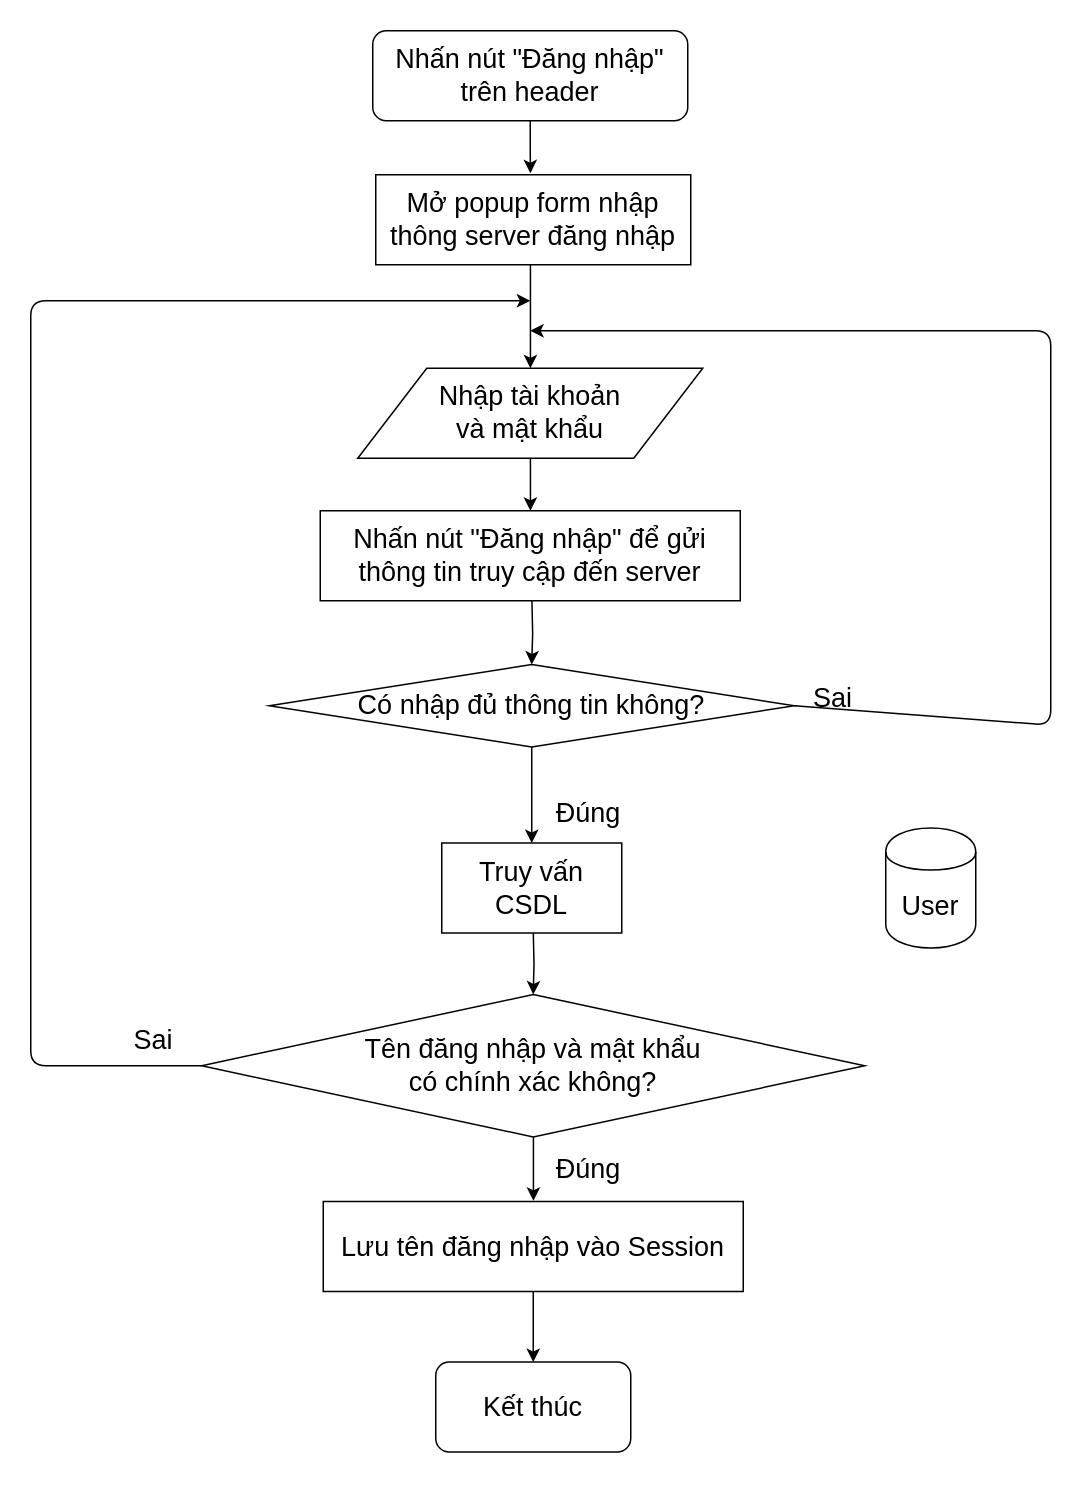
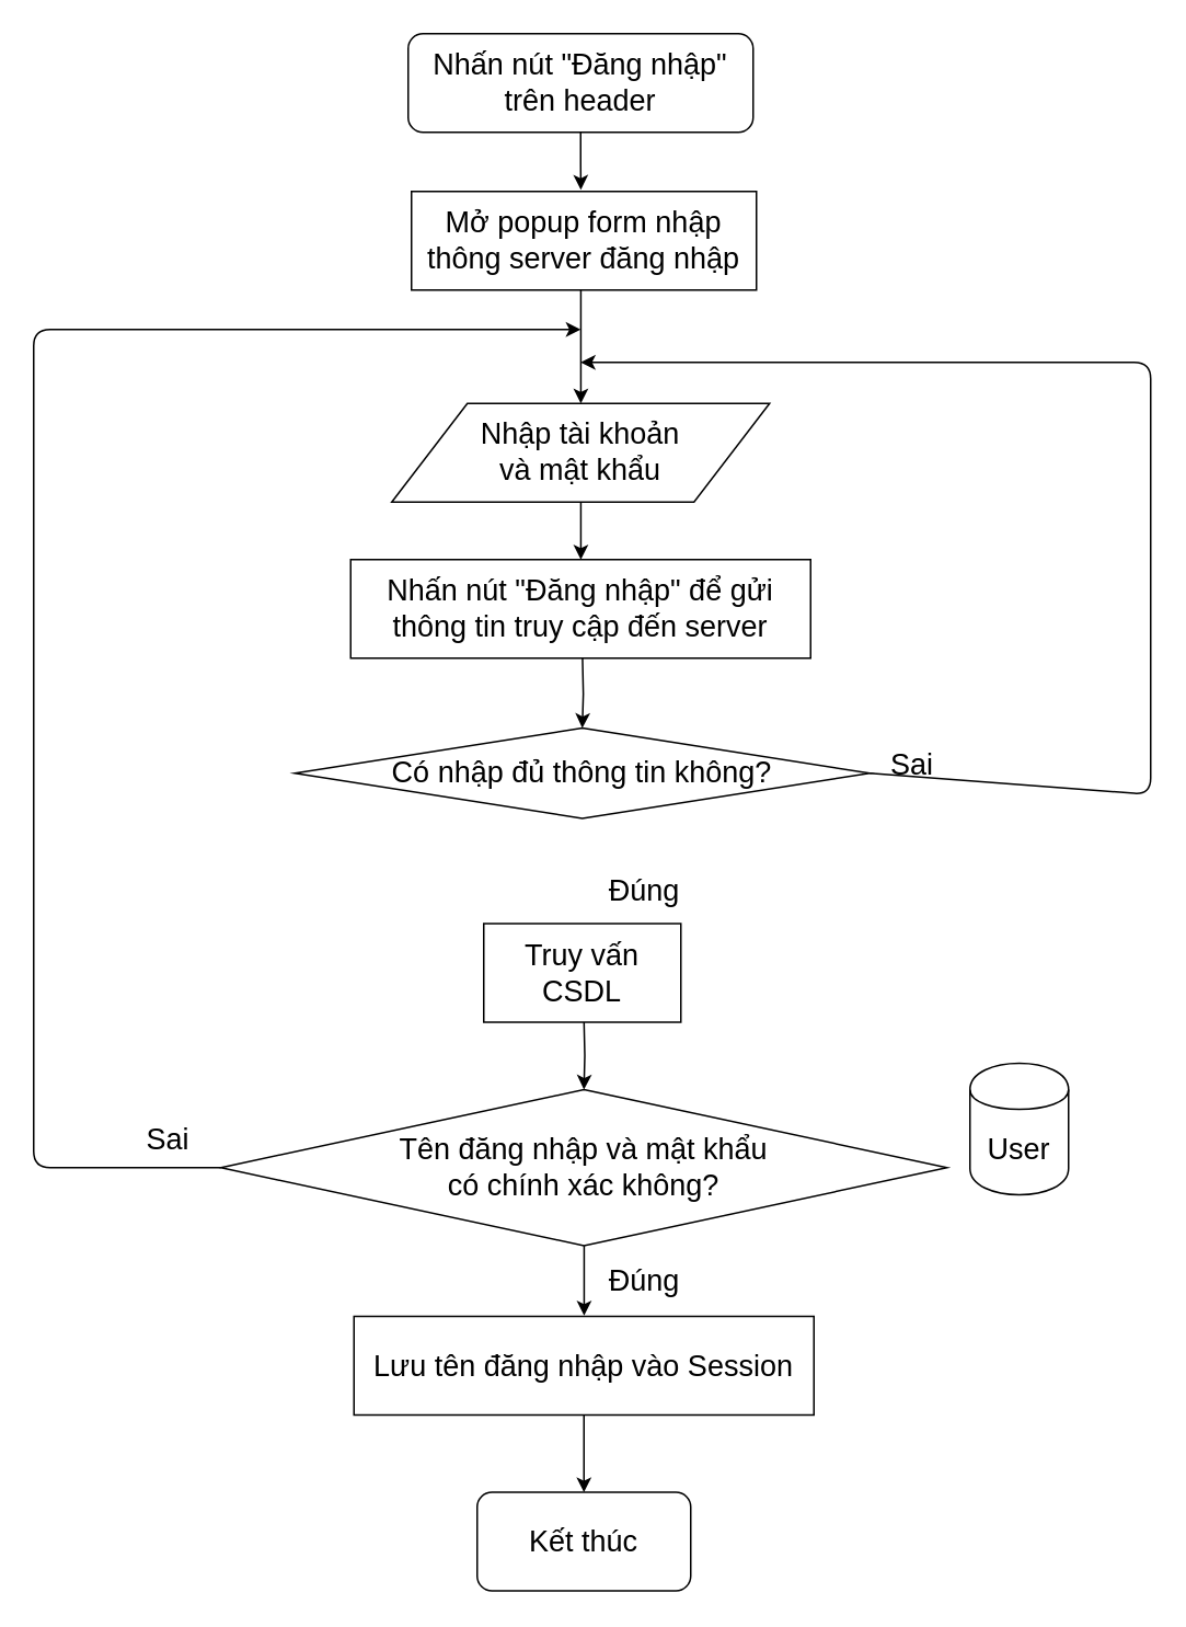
  <mxCell id="0" />
  <mxCell id="1" parent="0" />
  <mxCell id="2" value="" style="edgeStyle=orthogonalEdgeStyle;rounded=0;orthogonalLoop=1;jettySize=auto;html=1;fontSize=18;" edge="1" parent="1" source="3"><mxGeometry relative="1" as="geometry"><mxPoint x="353.118" y="115" as="targetPoint" /></mxGeometry></mxCell>
  <mxCell id="3" value="Nhấn nút &quot;Đăng nhập&quot; trên header" style="rounded=1;whiteSpace=wrap;html=1;fontSize=18;" vertex="1" parent="1"><mxGeometry x="248" y="20" width="210" height="60" as="geometry" /></mxCell>
  <mxCell id="4" value="" style="edgeStyle=orthogonalEdgeStyle;rounded=0;orthogonalLoop=1;jettySize=auto;html=1;fontSize=18;exitX=0.5;exitY=1;exitDx=0;exitDy=0;" edge="1" parent="1"><mxGeometry relative="1" as="geometry"><mxPoint x="353.118" y="175.588" as="sourcePoint" /><mxPoint x="353.118" y="245" as="targetPoint" /></mxGeometry></mxCell>
  <mxCell id="5" value="" style="edgeStyle=orthogonalEdgeStyle;rounded=0;orthogonalLoop=1;jettySize=auto;html=1;fontSize=18;" edge="1" parent="1"><mxGeometry relative="1" as="geometry"><mxPoint x="353.118" y="305" as="sourcePoint" /><mxPoint x="353.118" y="340" as="targetPoint" /></mxGeometry></mxCell>
  <mxCell id="6" value="" style="edgeStyle=orthogonalEdgeStyle;rounded=0;orthogonalLoop=1;jettySize=auto;html=1;fontSize=18;entryX=0.5;entryY=0;entryDx=0;entryDy=0;" edge="1" parent="1" target="9"><mxGeometry relative="1" as="geometry"><mxPoint x="354.118" y="400" as="sourcePoint" /><mxPoint x="354" y="480" as="targetPoint" /></mxGeometry></mxCell>
  <mxCell id="7" value="" style="edgeStyle=orthogonalEdgeStyle;rounded=0;orthogonalLoop=1;jettySize=auto;html=1;fontSize=18;" edge="1" parent="1" target="10"><mxGeometry relative="1" as="geometry"><mxPoint x="355" y="620" as="sourcePoint" /></mxGeometry></mxCell>
- <mxCell id="8" value="" style="edgeStyle=orthogonalEdgeStyle;rounded=0;orthogonalLoop=1;jettySize=auto;html=1;fontSize=18;" edge="1" parent="1" source="9" target="25"><mxGeometry relative="1" as="geometry" /></mxCell>
  <mxCell id="9" value="Có nhập đủ thông tin không?" style="rhombus;whiteSpace=wrap;html=1;fontSize=18;" vertex="1" parent="1"><mxGeometry x="179" y="442.5" width="350" height="55" as="geometry" /></mxCell>
  <mxCell id="10" value="Tên đăng nhập và mật khẩu &lt;br&gt;có chính xác không?" style="rhombus;whiteSpace=wrap;html=1;fontSize=18;" vertex="1" parent="1"><mxGeometry x="134" y="662.5" width="442" height="95" as="geometry" /></mxCell>
  <mxCell id="11" value="" style="endArrow=classic;html=1;fontSize=18;exitX=0;exitY=0.5;exitDx=0;exitDy=0;" edge="1" parent="1" source="10"><mxGeometry width="50" height="50" relative="1" as="geometry"><mxPoint x="130" y="715" as="sourcePoint" /><mxPoint x="353" y="200" as="targetPoint" /><Array as="points"><mxPoint x="20" y="710" /><mxPoint x="20" y="200" /></Array></mxGeometry></mxCell>
  <mxCell id="12" value="Đúng" style="text;html=1;strokeColor=none;fillColor=none;align=center;verticalAlign=middle;whiteSpace=wrap;rounded=0;fontSize=18;" vertex="1" parent="1"><mxGeometry x="372" y="531.5" width="40" height="20" as="geometry" /></mxCell>
  <mxCell id="13" value="Sai" style="text;html=1;strokeColor=none;fillColor=none;align=center;verticalAlign=middle;whiteSpace=wrap;rounded=0;fontSize=18;" vertex="1" parent="1"><mxGeometry x="82" y="682.5" width="40" height="20" as="geometry" /></mxCell>
  <mxCell id="14" value="Sai" style="text;html=1;strokeColor=none;fillColor=none;align=center;verticalAlign=middle;whiteSpace=wrap;rounded=0;fontSize=18;" vertex="1" parent="1"><mxGeometry x="535" y="455" width="40" height="20" as="geometry" /></mxCell>
  <mxCell id="15" value="" style="endArrow=classic;html=1;fontSize=18;exitX=1;exitY=0.5;exitDx=0;exitDy=0;" edge="1" parent="1" source="9"><mxGeometry width="50" height="50" relative="1" as="geometry"><mxPoint x="142" y="622.5" as="sourcePoint" /><mxPoint x="353" y="220" as="targetPoint" /><Array as="points"><mxPoint x="700" y="483" /><mxPoint x="700" y="220" /></Array></mxGeometry></mxCell>
  <mxCell id="16" value="" style="edgeStyle=orthogonalEdgeStyle;rounded=0;orthogonalLoop=1;jettySize=auto;html=1;fontSize=18;" edge="1" parent="1"><mxGeometry relative="1" as="geometry"><mxPoint x="355.118" y="757.473" as="sourcePoint" /><mxPoint x="355.118" y="800.025" as="targetPoint" /></mxGeometry></mxCell>
  <mxCell id="17" value="Đúng" style="text;html=1;strokeColor=none;fillColor=none;align=center;verticalAlign=middle;whiteSpace=wrap;rounded=0;fontSize=18;" vertex="1" parent="1"><mxGeometry x="372" y="769" width="40" height="20" as="geometry" /></mxCell>
  <mxCell id="18" value="&lt;span style=&quot;white-space: normal&quot;&gt;Nhập tài khoản &lt;br&gt;và mật khẩu&lt;/span&gt;" style="shape=parallelogram;perimeter=parallelogramPerimeter;whiteSpace=wrap;html=1;fontSize=18;" vertex="1" parent="1"><mxGeometry x="238" y="245" width="230" height="60" as="geometry" /></mxCell>
  <mxCell id="19" value="&lt;span style=&quot;white-space: normal&quot;&gt;Nhấn nút &quot;Đăng nhập&quot; để gửi thông tin truy cập đến server&lt;/span&gt;" style="rounded=0;whiteSpace=wrap;html=1;fontSize=18;" vertex="1" parent="1"><mxGeometry x="213" y="340" width="280" height="60" as="geometry" /></mxCell>
  <mxCell id="20" value="" style="edgeStyle=orthogonalEdgeStyle;rounded=0;orthogonalLoop=1;jettySize=auto;html=1;fontSize=18;" edge="1" parent="1" source="21" target="23"><mxGeometry relative="1" as="geometry" /></mxCell>
  <mxCell id="21" value="&lt;span style=&quot;white-space: normal&quot;&gt;Lưu tên đăng nhập vào Session&lt;/span&gt;" style="rounded=0;whiteSpace=wrap;html=1;fontSize=18;" vertex="1" parent="1"><mxGeometry x="215" y="800.5" width="280" height="60" as="geometry" /></mxCell>
  <mxCell id="22" value="Mở popup form nhập thông server đăng nhập" style="rounded=0;whiteSpace=wrap;html=1;fontSize=18;" vertex="1" parent="1"><mxGeometry x="250" y="116" width="210" height="60" as="geometry" /></mxCell>
  <mxCell id="23" value="Kết thúc" style="rounded=1;whiteSpace=wrap;html=1;fontSize=18;" vertex="1" parent="1"><mxGeometry x="290" y="907.5" width="130" height="60" as="geometry" /></mxCell>
- <mxCell id="24" value="User" style="shape=cylinder;whiteSpace=wrap;html=1;boundedLbl=1;backgroundOutline=1;fontSize=18;" vertex="1" parent="1"><mxGeometry x="590" y="551.5" width="60" height="80" as="geometry" /></mxCell>
+ <mxCell id="24" value="User" style="shape=cylinder;whiteSpace=wrap;html=1;boundedLbl=1;backgroundOutline=1;fontSize=18;" vertex="1" parent="1"><mxGeometry x="590" y="646.5" width="60" height="80" as="geometry" /></mxCell>
  <mxCell id="25" value="Truy vấn CSDL" style="rounded=0;whiteSpace=wrap;html=1;fontSize=18;" vertex="1" parent="1"><mxGeometry x="294" y="561.5" width="120" height="60" as="geometry" /></mxCell>
